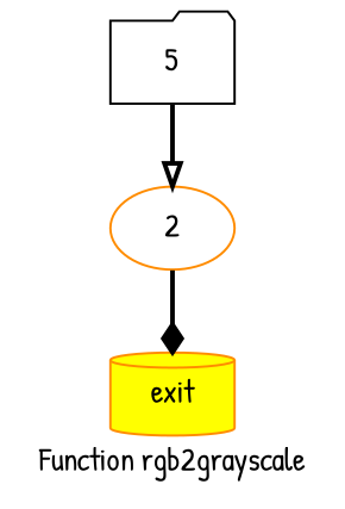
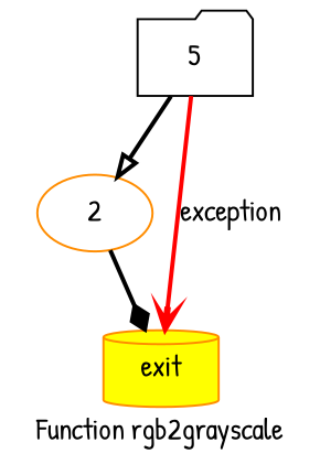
  digraph {
    fontname="Patrick Hand"
    label="Function rgb2grayscale"
    node [color=darkorange fontname="Patrick Hand"]
    edge [fontname="Patrick Hand" style=bold]
    n1 [color=black label=5 shape=folder]
    n2 [label=2 shape=ellipse]
    n3 [fillcolor=yellow label=exit shape=cylinder style=filled]
    n1 -> n2 [arrowhead=onormal]
+   n1 -> n3 [arrowhead=vee color=red label=exception]
    n2 -> n3 [arrowhead=diamond]
  }
